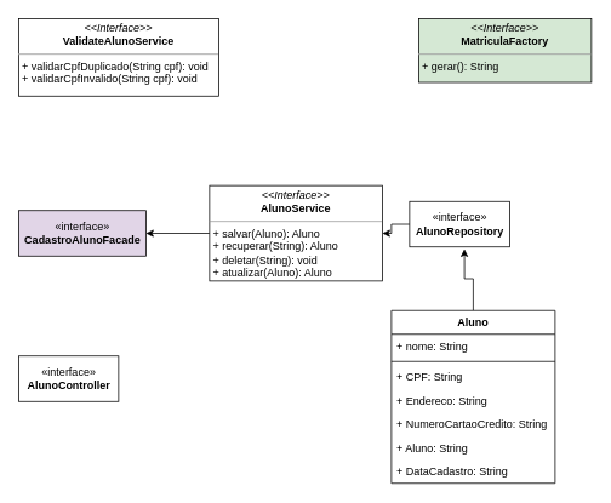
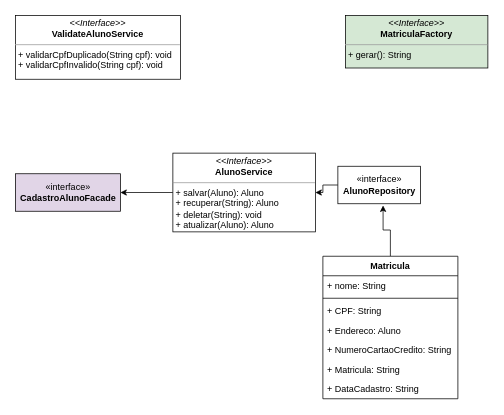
  <mxCell id="0" />
  <mxCell id="1" parent="0" />
  <mxCell id="2" style="edgeStyle=orthogonalEdgeStyle;rounded=0;orthogonalLoop=1;jettySize=auto;html=1;entryX=0.548;entryY=1.046;entryDx=0;entryDy=0;entryPerimeter=0;" parent="1" source="3" target="12" edge="1"><mxGeometry relative="1" as="geometry" /></mxCell>
- <mxCell id="3" value="Aluno" style="swimlane;fontStyle=1;align=center;verticalAlign=top;childLayout=stackLayout;horizontal=1;startSize=26;horizontalStack=0;resizeParent=1;resizeParentMax=0;resizeLast=0;collapsible=1;marginBottom=0;" parent="1" vertex="1"><mxGeometry x="430" y="341" width="180" height="190" as="geometry" /></mxCell>
+ <mxCell id="3" value="Matricula" style="swimlane;fontStyle=1;align=center;verticalAlign=top;childLayout=stackLayout;horizontal=1;startSize=26;horizontalStack=0;resizeParent=1;resizeParentMax=0;resizeLast=0;collapsible=1;marginBottom=0;" parent="1" vertex="1"><mxGeometry x="430" y="341" width="180" height="190" as="geometry" /></mxCell>
  <mxCell id="4" value="+ nome: String" style="text;strokeColor=none;fillColor=none;align=left;verticalAlign=top;spacingLeft=4;spacingRight=4;overflow=hidden;rotatable=0;points=[[0,0.5],[1,0.5]];portConstraint=eastwest;" parent="3" vertex="1"><mxGeometry y="26" width="180" height="26" as="geometry" /></mxCell>
  <mxCell id="5" value="" style="line;strokeWidth=1;fillColor=none;align=left;verticalAlign=middle;spacingTop=-1;spacingLeft=3;spacingRight=3;rotatable=0;labelPosition=right;points=[];portConstraint=eastwest;" parent="3" vertex="1"><mxGeometry y="52" width="180" height="8" as="geometry" /></mxCell>
  <mxCell id="6" value="+ CPF: String" style="text;strokeColor=none;fillColor=none;align=left;verticalAlign=top;spacingLeft=4;spacingRight=4;overflow=hidden;rotatable=0;points=[[0,0.5],[1,0.5]];portConstraint=eastwest;" parent="3" vertex="1"><mxGeometry y="60" width="180" height="26" as="geometry" /></mxCell>
- <mxCell id="7" value="+ Endereco: String" style="text;strokeColor=none;fillColor=none;align=left;verticalAlign=top;spacingLeft=4;spacingRight=4;overflow=hidden;rotatable=0;points=[[0,0.5],[1,0.5]];portConstraint=eastwest;" parent="3" vertex="1"><mxGeometry y="86" width="180" height="26" as="geometry" /></mxCell>
+ <mxCell id="7" value="+ Endereco: Aluno" style="text;strokeColor=none;fillColor=none;align=left;verticalAlign=top;spacingLeft=4;spacingRight=4;overflow=hidden;rotatable=0;points=[[0,0.5],[1,0.5]];portConstraint=eastwest;" parent="3" vertex="1"><mxGeometry y="86" width="180" height="26" as="geometry" /></mxCell>
  <mxCell id="8" value="+ NumeroCartaoCredito: String" style="text;strokeColor=none;fillColor=none;align=left;verticalAlign=top;spacingLeft=4;spacingRight=4;overflow=hidden;rotatable=0;points=[[0,0.5],[1,0.5]];portConstraint=eastwest;" parent="3" vertex="1"><mxGeometry y="112" width="180" height="26" as="geometry" /></mxCell>
- <mxCell id="9" value="+ Aluno: String" style="text;strokeColor=none;fillColor=none;align=left;verticalAlign=top;spacingLeft=4;spacingRight=4;overflow=hidden;rotatable=0;points=[[0,0.5],[1,0.5]];portConstraint=eastwest;" parent="3" vertex="1"><mxGeometry y="138" width="180" height="26" as="geometry" /></mxCell>
+ <mxCell id="9" value="+ Matricula: String" style="text;strokeColor=none;fillColor=none;align=left;verticalAlign=top;spacingLeft=4;spacingRight=4;overflow=hidden;rotatable=0;points=[[0,0.5],[1,0.5]];portConstraint=eastwest;" parent="3" vertex="1"><mxGeometry y="138" width="180" height="26" as="geometry" /></mxCell>
  <mxCell id="10" value="+ DataCadastro: String" style="text;strokeColor=none;fillColor=none;align=left;verticalAlign=top;spacingLeft=4;spacingRight=4;overflow=hidden;rotatable=0;points=[[0,0.5],[1,0.5]];portConstraint=eastwest;" parent="3" vertex="1"><mxGeometry y="164" width="180" height="26" as="geometry" /></mxCell>
  <mxCell id="11" style="edgeStyle=orthogonalEdgeStyle;rounded=0;orthogonalLoop=1;jettySize=auto;html=1;entryX=1;entryY=0.5;entryDx=0;entryDy=0;" parent="1" source="12" target="16" edge="1"><mxGeometry relative="1" as="geometry"><mxPoint x="380" y="256" as="targetPoint" /></mxGeometry></mxCell>
  <mxCell id="12" value="«interface»&lt;br&gt;&lt;b&gt;AlunoRepository&lt;/b&gt;" style="html=1;" parent="1" vertex="1"><mxGeometry x="450" y="221" width="110" height="50" as="geometry" /></mxCell>
  <mxCell id="13" value="«interface»&lt;br&gt;&lt;b&gt;CadastroAlunoFacade&lt;/b&gt;" style="html=1;fillColor=#e1d5e7;" parent="1" vertex="1"><mxGeometry x="20" y="231" width="140" height="50" as="geometry" /></mxCell>
- <mxCell id="14" value="«interface»&lt;br&gt;&lt;b&gt;AlunoController&lt;/b&gt;" style="html=1;" parent="1" vertex="1"><mxGeometry x="20" y="391" width="110" height="50" as="geometry" /></mxCell>
  <mxCell id="15" style="edgeStyle=orthogonalEdgeStyle;rounded=0;orthogonalLoop=1;jettySize=auto;html=1;entryX=1;entryY=0.5;entryDx=0;entryDy=0;" parent="1" source="16" target="13" edge="1"><mxGeometry relative="1" as="geometry" /></mxCell>
  <mxCell id="16" value="&lt;p style=&quot;margin:0px;margin-top:4px;text-align:center;&quot;&gt;&lt;i&gt;&amp;lt;&amp;lt;Interface&amp;gt;&amp;gt;&lt;/i&gt;&lt;br&gt;&lt;b&gt;AlunoService&lt;/b&gt;&lt;/p&gt;&lt;hr size=&quot;1&quot;&gt;&lt;p style=&quot;margin:0px;margin-left:4px;&quot;&gt;&lt;/p&gt;&lt;p style=&quot;margin:0px;margin-left:4px;&quot;&gt;+ salvar(Aluno): Aluno&lt;br&gt;+ recuperar(String): Aluno&lt;/p&gt;&lt;p style=&quot;margin:0px;margin-left:4px;&quot;&gt;+ deletar(String): void&lt;br&gt;&lt;/p&gt;&lt;p style=&quot;margin:0px;margin-left:4px;&quot;&gt;+ atualizar(Aluno): Aluno&lt;br&gt;&lt;/p&gt;" style="verticalAlign=top;align=left;overflow=fill;fontSize=12;fontFamily=Helvetica;html=1;" parent="1" vertex="1"><mxGeometry x="230" y="203.5" width="190" height="105" as="geometry" /></mxCell>
  <mxCell id="17" value="&lt;p style=&quot;margin:0px;margin-top:4px;text-align:center;&quot;&gt;&lt;i&gt;&amp;lt;&amp;lt;Interface&amp;gt;&amp;gt;&lt;/i&gt;&lt;br&gt;&lt;b&gt;MatriculaFactory&lt;/b&gt;&lt;/p&gt;&lt;hr size=&quot;1&quot;&gt;&lt;p style=&quot;margin:0px;margin-left:4px;&quot;&gt;+ gerar(): String&lt;br&gt;&lt;/p&gt;" style="verticalAlign=top;align=left;overflow=fill;fontSize=12;fontFamily=Helvetica;html=1;fillColor=#d5e8d4;" parent="1" vertex="1"><mxGeometry x="460" y="20" width="190" height="70" as="geometry" /></mxCell>
  <mxCell id="18" value="&lt;p style=&quot;margin:0px;margin-top:4px;text-align:center;&quot;&gt;&lt;i&gt;&amp;lt;&amp;lt;Interface&amp;gt;&amp;gt;&lt;/i&gt;&lt;br&gt;&lt;b&gt;ValidateAlunoService&lt;/b&gt;&lt;/p&gt;&lt;hr size=&quot;1&quot;&gt;&lt;p style=&quot;margin:0px;margin-left:4px;&quot;&gt;&lt;/p&gt;&lt;p style=&quot;margin:0px;margin-left:4px;&quot;&gt;+ validarCpfDuplicado(String cpf): void&lt;br&gt;+ validarCpfInvalido(String cpf): void&lt;/p&gt;" style="verticalAlign=top;align=left;overflow=fill;fontSize=12;fontFamily=Helvetica;html=1;" vertex="1" parent="1"><mxGeometry x="20" y="20" width="220" height="85" as="geometry" /></mxCell>
